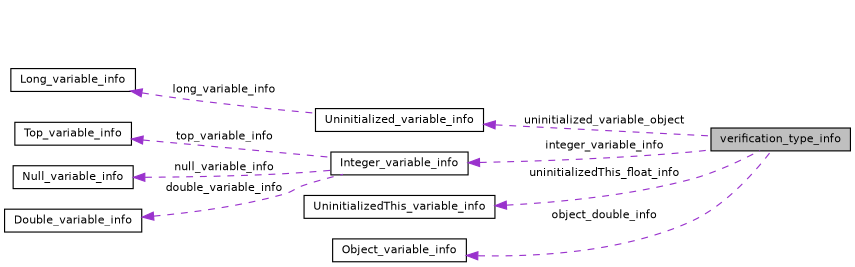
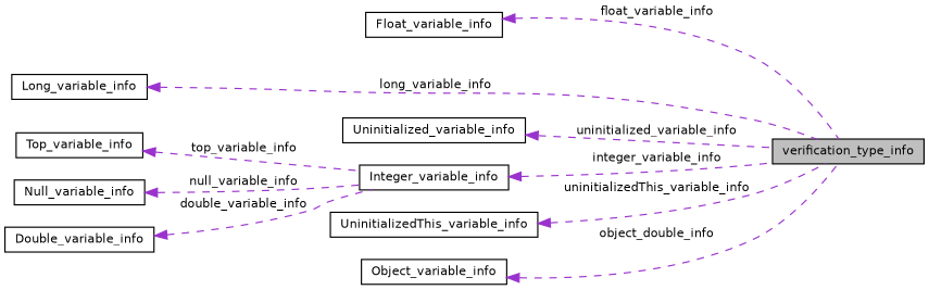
  digraph {
    fontname="DejaVu Sans"
    rankdir=LR
    node [color=black fillcolor=white fontname="DejaVu Sans" fontsize=10 shape=record style=filled]
    edge [color=darkorchid3 dir=back fontname="DejaVu Sans" fontsize=10 labelfontname=Helvetica labelfontsize=10 style=dashed]
    n1 [fillcolor=grey75 fontcolor=black height=0.2 label=verification_type_info width=0.4]
+   n2 [height=0.2 label=Float_variable_info width=0.4]
    n3 [height=0.2 label=Uninitialized_variable_info width=0.4]
    n4 [height=0.2 label=Top_variable_info width=0.4]
    n5 [height=0.2 label=Integer_variable_info width=0.4]
    n6 [height=0.2 label=UninitializedThis_variable_info width=0.4]
    n7 [height=0.2 label=Long_variable_info width=0.4]
    n8 [height=0.2 label=Object_variable_info width=0.4]
    n9 [height=0.2 label=Null_variable_info width=0.4]
    n10 [height=0.2 label=Double_variable_info width=0.4]
-   n3 -> n1 [label=" uninitialized_variable_object"]
+   n2 -> n1 [label=" float_variable_info"]
+   n3 -> n1 [label=" uninitialized_variable_info"]
    n4 -> n5 [label=" top_variable_info"]
    n5 -> n1 [label=" integer_variable_info"]
-   n6 -> n1 [label=" uninitializedThis_float_info"]
-   n7 -> n3 [label=" long_variable_info"]
+   n6 -> n1 [label=" uninitializedThis_variable_info"]
+   n7 -> n1 [label=" long_variable_info"]
    n8 -> n1 [label=" object_double_info"]
    n9 -> n5 [label=" null_variable_info"]
    n10 -> n5 [label=" double_variable_info"]
  }
